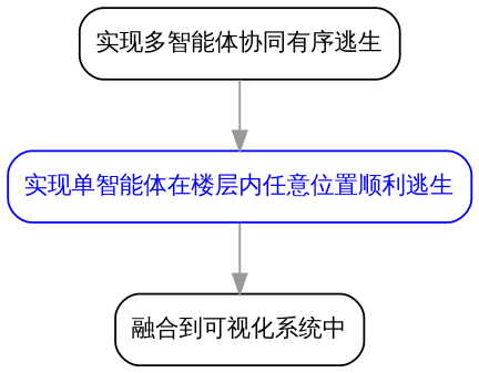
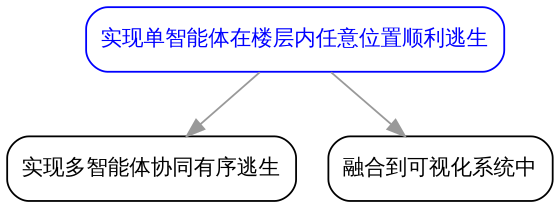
  digraph {
    fontname="PT Serif"
    rankdir=TB
    node [color=black fontcolor=black fontname="PT Serif" fontsize=12 shape=rhombus style=rounded]
    edge [color="#999999" fontcolor="#888888" fontname="PT Serif" fontsize=10]
    n1 [color=blue fontcolor=blue label="实现单智能体在楼层内任意位置顺利逃生"]
    n2 [label="实现多智能体协同有序逃生"]
    n3 [label="融合到可视化系统中"]
-   n2 -> n1
+   n1 -> n2
    n1 -> n3
  }
